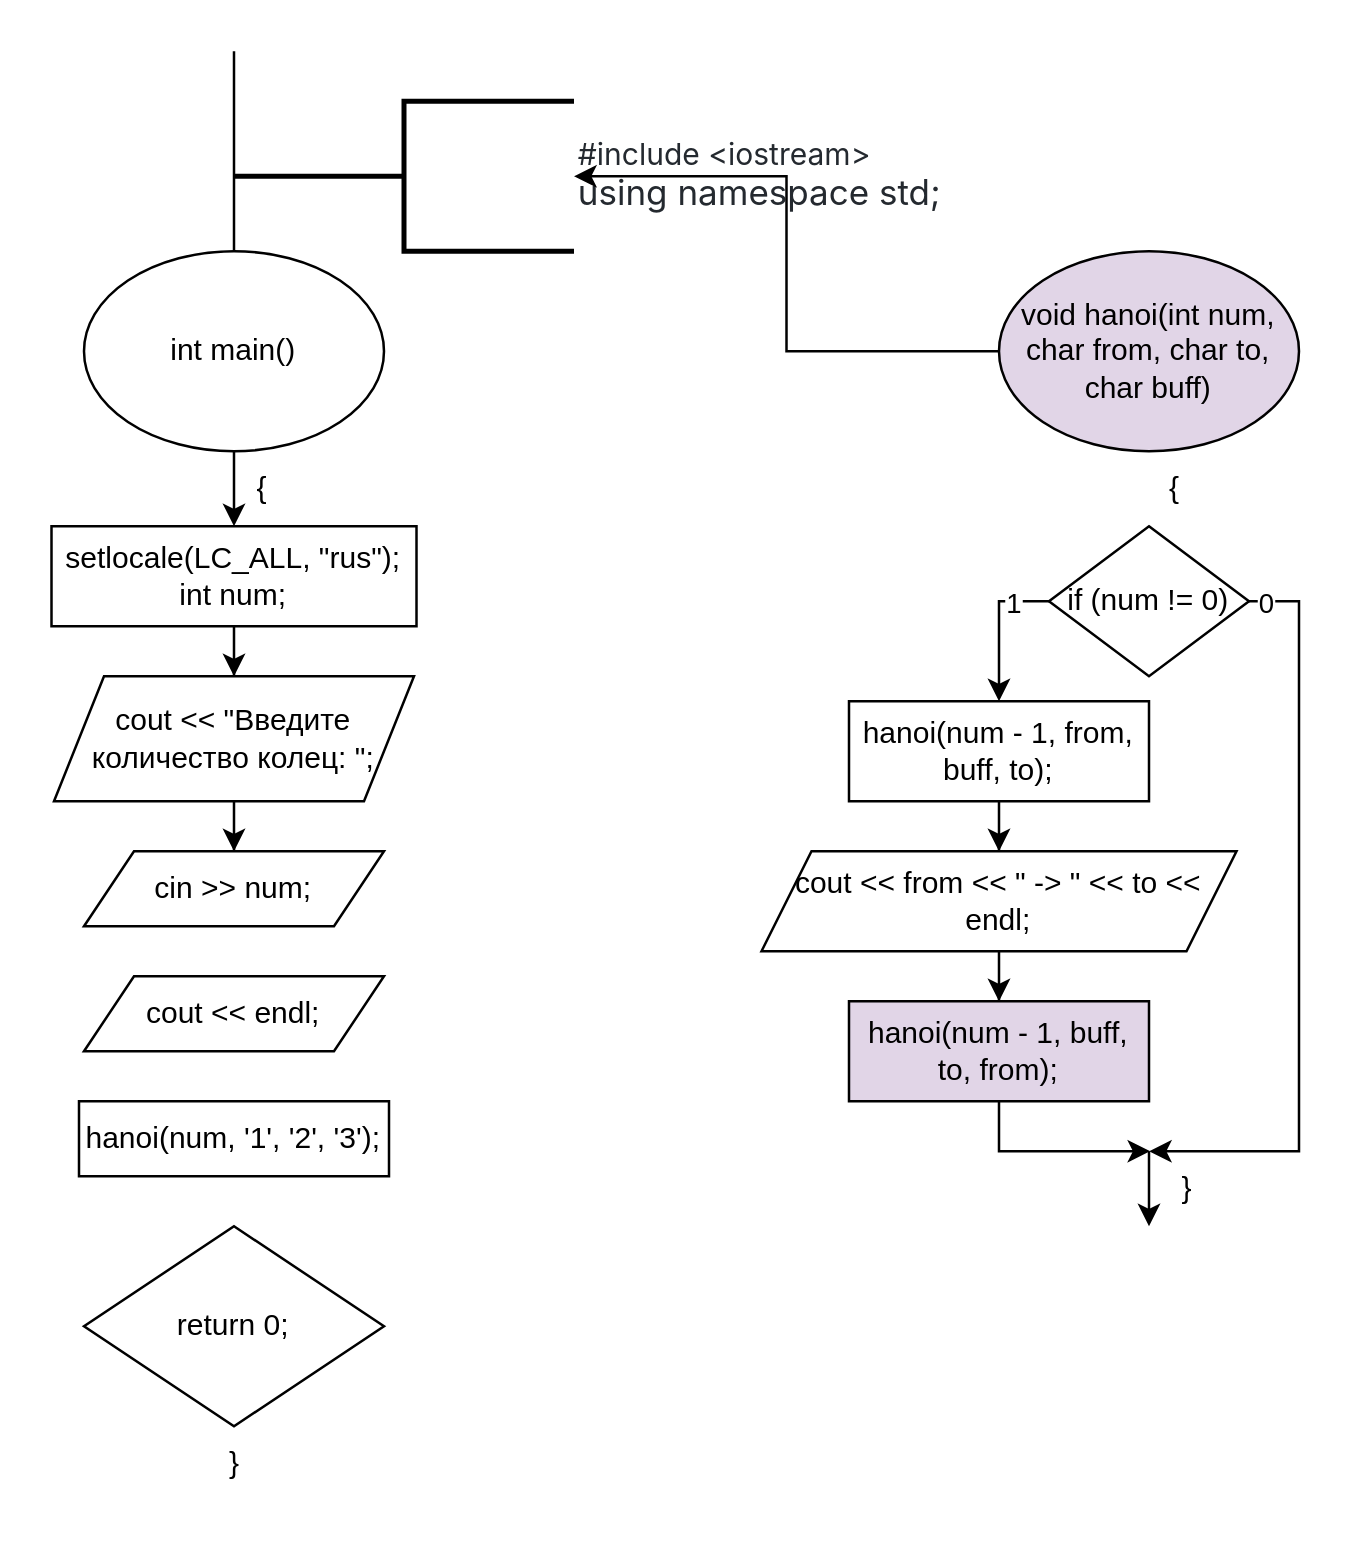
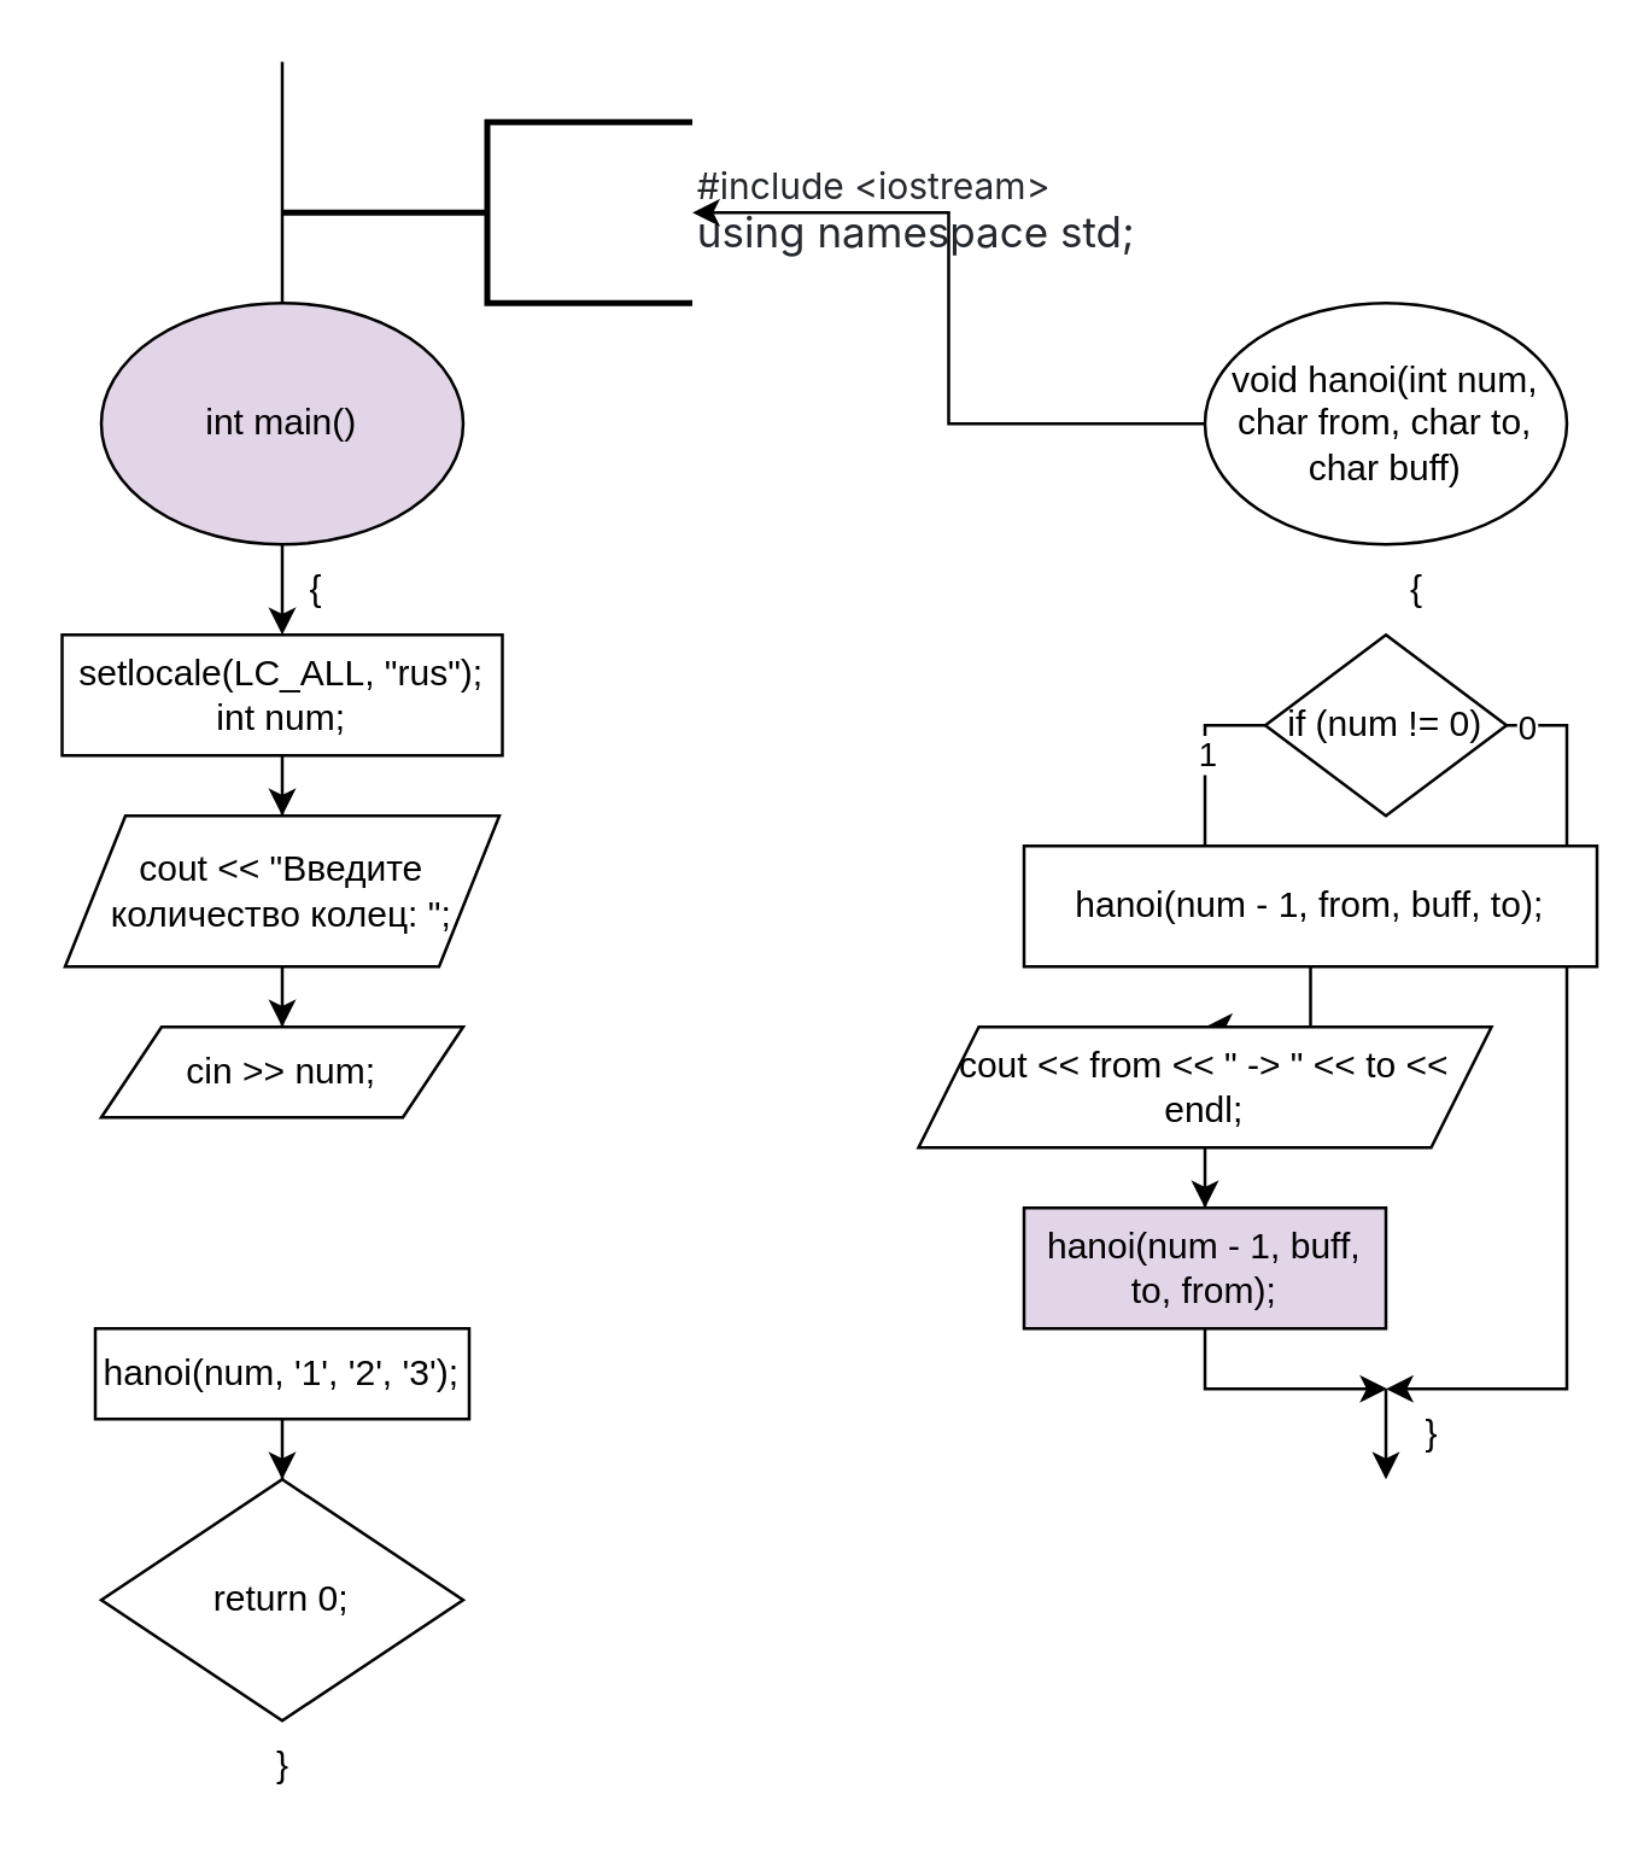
  <mxCell id="0" />
  <mxCell id="1" parent="0" />
  <mxCell id="2" value="" style="edgeStyle=orthogonalEdgeStyle;rounded=0;orthogonalLoop=1;jettySize=auto;html=1;entryX=0.5;entryY=0;entryDx=0;entryDy=0;" edge="1" parent="1" source="3" target="7"><mxGeometry relative="1" as="geometry"><mxPoint x="93.091" y="210" as="targetPoint" /><Array as="points"><mxPoint x="93" y="210" /></Array></mxGeometry></mxCell>
- <mxCell id="3" value="int main()" style="ellipse;whiteSpace=wrap;html=1;" vertex="1" parent="1"><mxGeometry x="33" y="100" width="120" height="80" as="geometry" /></mxCell>
+ <mxCell id="3" value="int main()" style="ellipse;whiteSpace=wrap;html=1;fillColor=#e1d5e7;" vertex="1" parent="1"><mxGeometry x="33" y="100" width="120" height="80" as="geometry" /></mxCell>
  <mxCell id="4" value="" style="endArrow=none;html=1;rounded=0;entryX=0.5;entryY=0;entryDx=0;entryDy=0;" edge="1" parent="1" target="3"><mxGeometry width="50" height="50" relative="1" as="geometry"><mxPoint x="93" y="20" as="sourcePoint" /><mxPoint x="119" y="250" as="targetPoint" /></mxGeometry></mxCell>
  <mxCell id="5" value="&lt;div&gt;&lt;font face=&quot;-apple-system, BlinkMacSystemFont, Segoe UI, Noto Sans, Helvetica, Arial, sans-serif, Apple Color Emoji, Segoe UI Emoji&quot; color=&quot;#24292f&quot;&gt;#include &amp;lt;iostream&amp;gt;&lt;/font&gt;&lt;/div&gt;&lt;div&gt;&lt;font face=&quot;-apple-system, BlinkMacSystemFont, Segoe UI, Noto Sans, Helvetica, Arial, sans-serif, Apple Color Emoji, Segoe UI Emoji&quot; color=&quot;#24292f&quot;&gt;&lt;span style=&quot;font-size: 14px; background-color: rgb(255, 255, 255);&quot;&gt;using namespace std;&lt;/span&gt;&lt;/font&gt;&lt;/div&gt;" style="strokeWidth=2;html=1;shape=mxgraph.flowchart.annotation_2;align=left;labelPosition=right;pointerEvents=1;" vertex="1" parent="1"><mxGeometry x="93" y="40" width="136" height="60" as="geometry" /></mxCell>
  <mxCell id="6" value="" style="edgeStyle=orthogonalEdgeStyle;rounded=0;orthogonalLoop=1;jettySize=auto;html=1;" edge="1" parent="1" source="7" target="10"><mxGeometry relative="1" as="geometry" /></mxCell>
  <mxCell id="7" value="setlocale(LC_ALL, &quot;rus&quot;);&lt;br&gt;int num;" style="rounded=0;whiteSpace=wrap;html=1;" vertex="1" parent="1"><mxGeometry x="20" y="210" width="146" height="40" as="geometry" /></mxCell>
  <mxCell id="8" value="{" style="text;html=1;align=center;verticalAlign=middle;resizable=0;points=[];autosize=1;strokeColor=none;fillColor=none;" vertex="1" parent="1"><mxGeometry x="89" y="180" width="30" height="30" as="geometry" /></mxCell>
  <mxCell id="9" value="" style="edgeStyle=orthogonalEdgeStyle;rounded=0;orthogonalLoop=1;jettySize=auto;html=1;" edge="1" parent="1" source="10" target="11"><mxGeometry relative="1" as="geometry" /></mxCell>
  <mxCell id="10" value="cout &lt;&lt; &quot;Введите количество колец: &quot;;" style="shape=parallelogram;perimeter=parallelogramPerimeter;whiteSpace=wrap;html=1;fixedSize=1;rounded=0;" vertex="1" parent="1"><mxGeometry x="21" y="270" width="144" height="50" as="geometry" /></mxCell>
  <mxCell id="11" value="cin &gt;&gt; num;" style="shape=parallelogram;perimeter=parallelogramPerimeter;whiteSpace=wrap;html=1;fixedSize=1;rounded=0;" vertex="1" parent="1"><mxGeometry x="33" y="340" width="120" height="30" as="geometry" /></mxCell>
- <mxCell id="12" value="cout &lt;&lt; endl;" style="shape=parallelogram;perimeter=parallelogramPerimeter;whiteSpace=wrap;html=1;fixedSize=1;rounded=0;" vertex="1" parent="1"><mxGeometry x="33" y="390" width="120" height="30" as="geometry" /></mxCell>
+ <mxCell id="13" value="" style="edgeStyle=orthogonalEdgeStyle;rounded=0;orthogonalLoop=1;jettySize=auto;html=1;" edge="1" parent="1" source="14" target="15"><mxGeometry relative="1" as="geometry"><mxPoint x="93" y="500" as="targetPoint" /></mxGeometry></mxCell>
  <mxCell id="14" value="hanoi(num, '1', '2', '3');" style="whiteSpace=wrap;html=1;rounded=0;" vertex="1" parent="1"><mxGeometry x="31" y="440" width="124" height="30" as="geometry" /></mxCell>
  <mxCell id="15" value="return 0;" style="rhombus;whiteSpace=wrap;html=1;" vertex="1" parent="1"><mxGeometry x="33" y="490" width="120" height="80" as="geometry" /></mxCell>
  <mxCell id="16" value="}" style="text;html=1;align=center;verticalAlign=middle;resizable=0;points=[];autosize=1;strokeColor=none;fillColor=none;" vertex="1" parent="1"><mxGeometry x="78" y="570" width="30" height="30" as="geometry" /></mxCell>
  <mxCell id="17" value="" style="edgeStyle=orthogonalEdgeStyle;rounded=0;orthogonalLoop=1;jettySize=auto;html=1;" edge="1" parent="1" source="18" target="5"><mxGeometry relative="1" as="geometry" /></mxCell>
- <mxCell id="18" value="void hanoi(int num, char from, char to, char buff)" style="ellipse;whiteSpace=wrap;html=1;fillColor=#e1d5e7;" vertex="1" parent="1"><mxGeometry x="399" y="100" width="120" height="80" as="geometry" /></mxCell>
+ <mxCell id="18" value="void hanoi(int num, char from, char to, char buff)" style="ellipse;whiteSpace=wrap;html=1;" vertex="1" parent="1"><mxGeometry x="399" y="100" width="120" height="80" as="geometry" /></mxCell>
  <mxCell id="19" value="" style="edgeStyle=orthogonalEdgeStyle;rounded=0;orthogonalLoop=1;jettySize=auto;html=1;exitX=0;exitY=0.5;exitDx=0;exitDy=0;" edge="1" parent="1" source="23" target="26"><mxGeometry relative="1" as="geometry" /></mxCell>
  <mxCell id="20" value="1" style="edgeLabel;html=1;align=center;verticalAlign=middle;resizable=0;points=[];" vertex="1" connectable="0" parent="19"><mxGeometry x="-0.493" relative="1" as="geometry"><mxPoint as="offset" /></mxGeometry></mxCell>
  <mxCell id="21" style="edgeStyle=orthogonalEdgeStyle;rounded=0;orthogonalLoop=1;jettySize=auto;html=1;exitX=1;exitY=0.5;exitDx=0;exitDy=0;" edge="1" parent="1" source="23"><mxGeometry relative="1" as="geometry"><mxPoint x="459" y="460" as="targetPoint" /><Array as="points"><mxPoint x="519" y="240" /><mxPoint x="519" y="460" /></Array></mxGeometry></mxCell>
  <mxCell id="22" value="0" style="edgeLabel;html=1;align=center;verticalAlign=middle;resizable=0;points=[];" vertex="1" connectable="0" parent="21"><mxGeometry x="-0.89" relative="1" as="geometry"><mxPoint x="-10" as="offset" /></mxGeometry></mxCell>
  <mxCell id="23" value="if (num != 0)" style="rhombus;whiteSpace=wrap;html=1;" vertex="1" parent="1"><mxGeometry x="419" y="210" width="80" height="60" as="geometry" /></mxCell>
  <mxCell id="24" value="{" style="text;html=1;align=center;verticalAlign=middle;resizable=0;points=[];autosize=1;strokeColor=none;fillColor=none;" vertex="1" parent="1"><mxGeometry x="454" y="180" width="30" height="30" as="geometry" /></mxCell>
  <mxCell id="25" value="" style="edgeStyle=orthogonalEdgeStyle;rounded=0;orthogonalLoop=1;jettySize=auto;html=1;" edge="1" parent="1" source="26" target="28"><mxGeometry relative="1" as="geometry" /></mxCell>
- <mxCell id="26" value="hanoi(num - 1, from, buff, to);" style="whiteSpace=wrap;html=1;" vertex="1" parent="1"><mxGeometry x="339" y="280" width="120" height="40" as="geometry" /></mxCell>
+ <mxCell id="26" value="hanoi(num - 1, from, buff, to);" style="whiteSpace=wrap;html=1;" vertex="1" parent="1"><mxGeometry x="339" y="280" width="190" height="40" as="geometry" /></mxCell>
  <mxCell id="27" value="" style="edgeStyle=orthogonalEdgeStyle;rounded=0;orthogonalLoop=1;jettySize=auto;html=1;" edge="1" parent="1" source="28" target="30"><mxGeometry relative="1" as="geometry" /></mxCell>
  <mxCell id="28" value="cout &lt;&lt; from &lt;&lt; &quot; -&gt; &quot; &lt;&lt; to &lt;&lt; endl;" style="shape=parallelogram;perimeter=parallelogramPerimeter;whiteSpace=wrap;html=1;fixedSize=1;" vertex="1" parent="1"><mxGeometry x="304" y="340" width="190" height="40" as="geometry" /></mxCell>
  <mxCell id="29" style="edgeStyle=orthogonalEdgeStyle;rounded=0;orthogonalLoop=1;jettySize=auto;html=1;" edge="1" parent="1" source="30"><mxGeometry relative="1" as="geometry"><mxPoint x="459" y="460" as="targetPoint" /></mxGeometry></mxCell>
  <mxCell id="30" value="hanoi(num - 1, buff, to, from);" style="whiteSpace=wrap;html=1;fillColor=#e1d5e7;" vertex="1" parent="1"><mxGeometry x="339" y="400" width="120" height="40" as="geometry" /></mxCell>
  <mxCell id="31" value="" style="endArrow=classic;html=1;rounded=0;" edge="1" parent="1"><mxGeometry width="50" height="50" relative="1" as="geometry"><mxPoint x="459" y="460" as="sourcePoint" /><mxPoint x="459" y="490" as="targetPoint" /></mxGeometry></mxCell>
  <mxCell id="32" value="}" style="text;html=1;align=center;verticalAlign=middle;resizable=0;points=[];autosize=1;strokeColor=none;fillColor=none;" vertex="1" parent="1"><mxGeometry x="459" y="460" width="30" height="30" as="geometry" /></mxCell>
